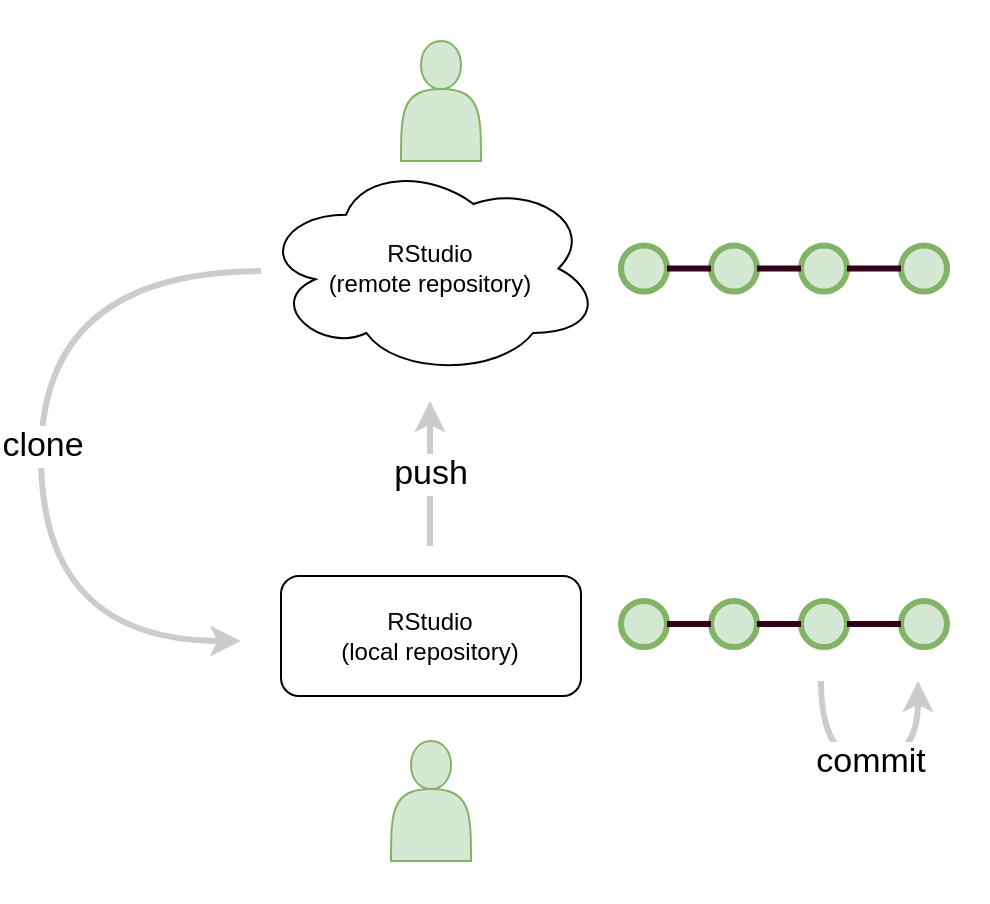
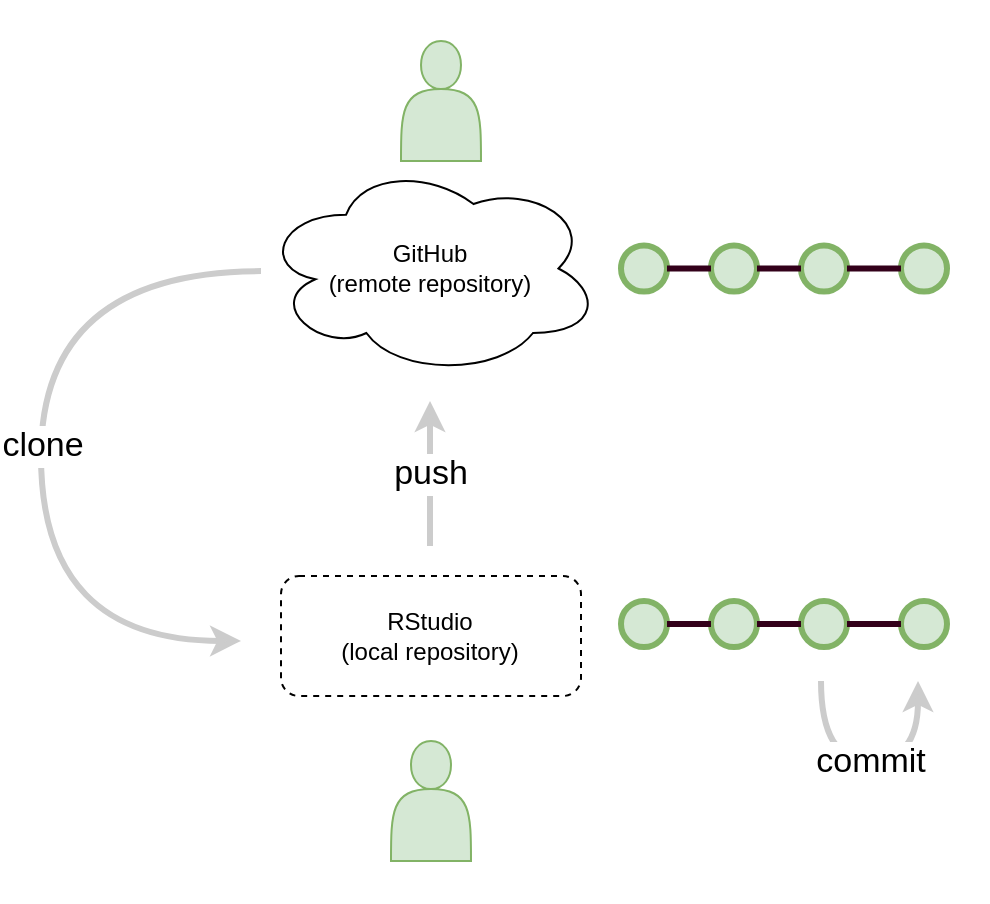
  <mxCell id="0" />
  <mxCell id="1" parent="0" />
  <mxCell id="2" value="" style="shape=actor;whiteSpace=wrap;html=1;fillColor=#d5e8d4;strokeColor=#82b366;" parent="1" vertex="1"><mxGeometry x="200" y="20" width="40" height="60" as="geometry" /></mxCell>
- <mxCell id="3" value="&lt;div&gt;RStudio&lt;/div&gt;&lt;div&gt;(remote repository)&lt;/div&gt;" style="ellipse;shape=cloud;whiteSpace=wrap;html=1;" parent="1" vertex="1"><mxGeometry x="130" y="80" width="170" height="107.5" as="geometry" /></mxCell>
- <mxCell id="4" value="&lt;div&gt;RStudio&lt;/div&gt;&lt;div&gt;(local repository)&lt;br&gt;&lt;/div&gt;" style="rounded=1;whiteSpace=wrap;html=1;" parent="1" vertex="1"><mxGeometry x="140" y="287.5" width="150" height="60" as="geometry" /></mxCell>
+ <mxCell id="3" value="&lt;div&gt;GitHub&lt;/div&gt;&lt;div&gt;(remote repository)&lt;/div&gt;" style="ellipse;shape=cloud;whiteSpace=wrap;html=1;" parent="1" vertex="1"><mxGeometry x="130" y="80" width="170" height="107.5" as="geometry" /></mxCell>
+ <mxCell id="4" value="&lt;div&gt;RStudio&lt;/div&gt;&lt;div&gt;(local repository)&lt;br&gt;&lt;/div&gt;" style="rounded=1;whiteSpace=wrap;html=1;dashed=1;" parent="1" vertex="1"><mxGeometry x="140" y="287.5" width="150" height="60" as="geometry" /></mxCell>
  <mxCell id="5" value="" style="endArrow=classic;html=1;rounded=0;fontSize=17;strokeColor=#CCCCCC;strokeWidth=3;edgeStyle=orthogonalEdgeStyle;elbow=vertical;curved=1;" parent="1" edge="1"><mxGeometry relative="1" as="geometry"><mxPoint x="130" y="135.05" as="sourcePoint" /><mxPoint x="120" y="319.95" as="targetPoint" /><Array as="points"><mxPoint x="20" y="135" /><mxPoint x="20" y="320" /></Array></mxGeometry></mxCell>
  <mxCell id="6" value="clone" style="edgeLabel;resizable=0;html=1;align=center;verticalAlign=middle;fontSize=17;strokeWidth=3;fillColor=#FFFFFF;" parent="5" connectable="0" vertex="1"><mxGeometry relative="1" as="geometry" /></mxCell>
  <mxCell id="7" value="" style="endArrow=classic;html=1;rounded=0;strokeColor=#CCCCCC;strokeWidth=3;" parent="1" edge="1"><mxGeometry relative="1" as="geometry"><mxPoint x="214.5" y="272.5" as="sourcePoint" /><mxPoint x="214.5" y="200" as="targetPoint" /></mxGeometry></mxCell>
  <mxCell id="8" value="&lt;div style=&quot;font-size: 17px&quot;&gt;push&lt;/div&gt;" style="edgeLabel;resizable=0;html=1;align=center;verticalAlign=middle;fontSize=17;" parent="7" connectable="0" vertex="1"><mxGeometry relative="1" as="geometry" /></mxCell>
  <mxCell id="9" value="" style="endArrow=classic;html=1;rounded=0;fontSize=17;strokeColor=#CCCCCC;strokeWidth=3;edgeStyle=orthogonalEdgeStyle;curved=1;" parent="1" edge="1"><mxGeometry relative="1" as="geometry"><mxPoint x="410" y="340" as="sourcePoint" /><mxPoint x="458.5" y="340" as="targetPoint" /><Array as="points"><mxPoint x="410.5" y="380" /><mxPoint x="458.5" y="380" /><mxPoint x="458.5" y="340" /></Array></mxGeometry></mxCell>
  <mxCell id="10" value="&lt;div&gt;commit&lt;/div&gt;" style="edgeLabel;resizable=0;html=1;align=center;verticalAlign=middle;fontSize=17;" parent="9" connectable="0" vertex="1"><mxGeometry relative="1" as="geometry" /></mxCell>
  <mxCell id="11" value="" style="group" parent="1" vertex="1" connectable="0"><mxGeometry x="310" y="300" width="163" height="23" as="geometry" /></mxCell>
  <mxCell id="12" value="" style="group" parent="11" vertex="1" connectable="0"><mxGeometry width="113" height="23" as="geometry" /></mxCell>
  <mxCell id="13" value="" style="ellipse;whiteSpace=wrap;html=1;aspect=fixed;fillColor=#d5e8d4;strokeColor=#82b366;strokeWidth=3;" parent="12" vertex="1"><mxGeometry width="23" height="23" as="geometry" /></mxCell>
  <mxCell id="14" value="" style="ellipse;whiteSpace=wrap;html=1;aspect=fixed;fillColor=#d5e8d4;strokeColor=#82b366;strokeWidth=3;" parent="12" vertex="1"><mxGeometry x="45" width="23" height="23" as="geometry" /></mxCell>
  <mxCell id="15" value="" style="endArrow=none;html=1;rounded=0;fillColor=#d5e8d4;strokeColor=#33001A;strokeWidth=3;entryX=0;entryY=0.5;entryDx=0;entryDy=0;exitX=1;exitY=0.5;exitDx=0;exitDy=0;" parent="12" source="13" target="14" edge="1"><mxGeometry width="50" height="50" relative="1" as="geometry"><mxPoint x="-81.88" y="10" as="sourcePoint" /><mxPoint x="48.12" as="targetPoint" /></mxGeometry></mxCell>
  <mxCell id="16" value="" style="ellipse;whiteSpace=wrap;html=1;aspect=fixed;fillColor=#d5e8d4;strokeColor=#82b366;strokeWidth=3;" parent="12" vertex="1"><mxGeometry x="90" width="23" height="23" as="geometry" /></mxCell>
  <mxCell id="17" value="" style="endArrow=none;html=1;rounded=0;fillColor=#d5e8d4;strokeColor=#33001A;strokeWidth=3;entryX=0;entryY=0.5;entryDx=0;entryDy=0;exitX=1;exitY=0.5;exitDx=0;exitDy=0;" parent="12" source="14" target="16" edge="1"><mxGeometry width="50" height="50" relative="1" as="geometry"><mxPoint x="30" y="21.25" as="sourcePoint" /><mxPoint x="55" y="21.25" as="targetPoint" /></mxGeometry></mxCell>
  <mxCell id="18" value="" style="ellipse;whiteSpace=wrap;html=1;aspect=fixed;fillColor=#d5e8d4;strokeColor=#82b366;strokeWidth=3;" parent="11" vertex="1"><mxGeometry x="140" width="23" height="23" as="geometry" /></mxCell>
  <mxCell id="19" value="" style="endArrow=none;html=1;rounded=0;fillColor=#d5e8d4;strokeColor=#33001A;strokeWidth=3;entryX=1;entryY=0.5;entryDx=0;entryDy=0;exitX=0;exitY=0.5;exitDx=0;exitDy=0;" parent="11" source="18" target="16" edge="1"><mxGeometry width="50" height="50" relative="1" as="geometry"><mxPoint x="78" y="21.5" as="sourcePoint" /><mxPoint x="100" y="21.5" as="targetPoint" /></mxGeometry></mxCell>
  <mxCell id="20" value="" style="group" parent="1" vertex="1" connectable="0"><mxGeometry x="310" y="122.25" width="163" height="23" as="geometry" /></mxCell>
  <mxCell id="21" value="" style="group" parent="20" vertex="1" connectable="0"><mxGeometry width="113" height="23" as="geometry" /></mxCell>
  <mxCell id="22" value="" style="ellipse;whiteSpace=wrap;html=1;aspect=fixed;fillColor=#d5e8d4;strokeColor=#82b366;strokeWidth=3;" parent="21" vertex="1"><mxGeometry width="23" height="23" as="geometry" /></mxCell>
  <mxCell id="23" value="" style="ellipse;whiteSpace=wrap;html=1;aspect=fixed;fillColor=#d5e8d4;strokeColor=#82b366;strokeWidth=3;" parent="21" vertex="1"><mxGeometry x="45" width="23" height="23" as="geometry" /></mxCell>
  <mxCell id="24" value="" style="endArrow=none;html=1;rounded=0;fillColor=#d5e8d4;strokeColor=#33001A;strokeWidth=3;entryX=0;entryY=0.5;entryDx=0;entryDy=0;exitX=1;exitY=0.5;exitDx=0;exitDy=0;" parent="21" source="22" target="23" edge="1"><mxGeometry width="50" height="50" relative="1" as="geometry"><mxPoint x="-81.88" y="10" as="sourcePoint" /><mxPoint x="48.12" as="targetPoint" /></mxGeometry></mxCell>
  <mxCell id="25" value="" style="ellipse;whiteSpace=wrap;html=1;aspect=fixed;fillColor=#d5e8d4;strokeColor=#82b366;strokeWidth=3;" parent="21" vertex="1"><mxGeometry x="90" width="23" height="23" as="geometry" /></mxCell>
  <mxCell id="26" value="" style="endArrow=none;html=1;rounded=0;fillColor=#d5e8d4;strokeColor=#33001A;strokeWidth=3;entryX=0;entryY=0.5;entryDx=0;entryDy=0;exitX=1;exitY=0.5;exitDx=0;exitDy=0;" parent="21" source="23" target="25" edge="1"><mxGeometry width="50" height="50" relative="1" as="geometry"><mxPoint x="30" y="21.25" as="sourcePoint" /><mxPoint x="55" y="21.25" as="targetPoint" /></mxGeometry></mxCell>
  <mxCell id="27" value="" style="ellipse;whiteSpace=wrap;html=1;aspect=fixed;fillColor=#d5e8d4;strokeColor=#82b366;strokeWidth=3;" parent="20" vertex="1"><mxGeometry x="140" width="23" height="23" as="geometry" /></mxCell>
  <mxCell id="28" value="" style="endArrow=none;html=1;rounded=0;fillColor=#d5e8d4;strokeColor=#33001A;strokeWidth=3;entryX=1;entryY=0.5;entryDx=0;entryDy=0;exitX=0;exitY=0.5;exitDx=0;exitDy=0;" parent="20" source="27" target="25" edge="1"><mxGeometry width="50" height="50" relative="1" as="geometry"><mxPoint x="78" y="21.5" as="sourcePoint" /><mxPoint x="100" y="21.5" as="targetPoint" /></mxGeometry></mxCell>
  <mxCell id="29" value="" style="shape=actor;whiteSpace=wrap;html=1;fillColor=#d5e8d4;strokeColor=#82b366;" vertex="1" parent="1"><mxGeometry x="195" y="370" width="40" height="60" as="geometry" /></mxCell>
